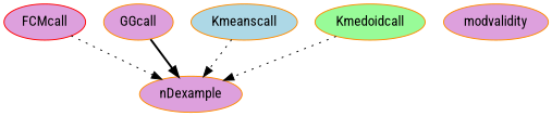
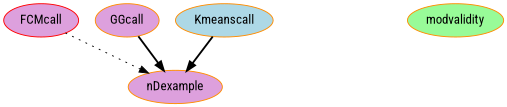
  digraph {
    fontname="Roboto Condensed"
    node [color=darkorange fillcolor=plum fontname="Roboto Condensed" style=filled]
    edge [fontname="Roboto Condensed" style=dotted]
    FCMcall [color=red]
    nDexample
    GGcall
    Kmeanscall [fillcolor=lightblue]
-   Kmedoidcall [fillcolor=palegreen]
-   modvalidity
+   modvalidity [fillcolor=palegreen]
    FCMcall -> nDexample
    GGcall -> nDexample [style=bold]
-   Kmeanscall -> nDexample
-   Kmedoidcall -> nDexample
+   Kmeanscall -> nDexample [style=bold]
  }
